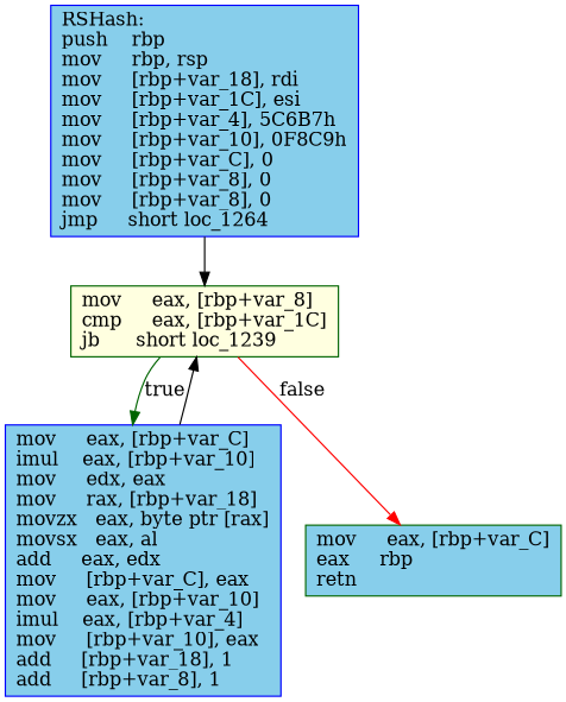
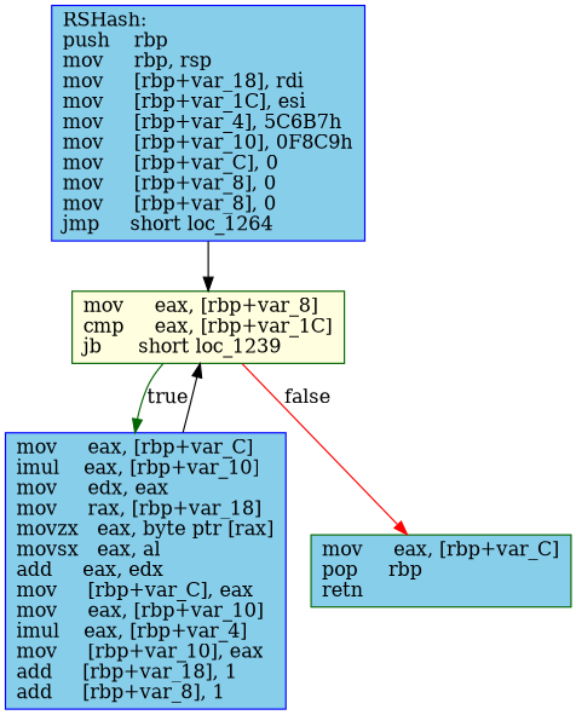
  digraph {
    node [shape=box style=filled fillcolor=skyblue color=blue]
    n1 [label="RSHash:\lpush    rbp\lmov     rbp, rsp\lmov     [rbp+var_18], rdi\lmov     [rbp+var_1C], esi\lmov     [rbp+var_4], 5C6B7h\lmov     [rbp+var_10], 0F8C9h\lmov     [rbp+var_C], 0\lmov     [rbp+var_8], 0\lmov     [rbp+var_8], 0\ljmp     short loc_1264\l"]
    n2 [label="mov     eax, [rbp+var_8]\lcmp     eax, [rbp+var_1C]\ljb      short loc_1239\l" fillcolor=lightyellow color=darkgreen]
    n3 [label="mov     eax, [rbp+var_C]\limul    eax, [rbp+var_10]\lmov     edx, eax\lmov     rax, [rbp+var_18]\lmovzx   eax, byte ptr [rax]\lmovsx   eax, al\ladd     eax, edx\lmov     [rbp+var_C], eax\lmov     eax, [rbp+var_10]\limul    eax, [rbp+var_4]\lmov     [rbp+var_10], eax\ladd     [rbp+var_18], 1\ladd     [rbp+var_8], 1\l"]
-   n4 [label="mov     eax, [rbp+var_C]\leax     rbp\lretn\l" color=darkgreen]
+   n4 [label="mov     eax, [rbp+var_C]\lpop     rbp\lretn\l" color=darkgreen]
    n1 -> n2
    n2 -> n3 [color=darkgreen label=true]
    n2 -> n4 [color=red label=false]
    n3 -> n2
  }
